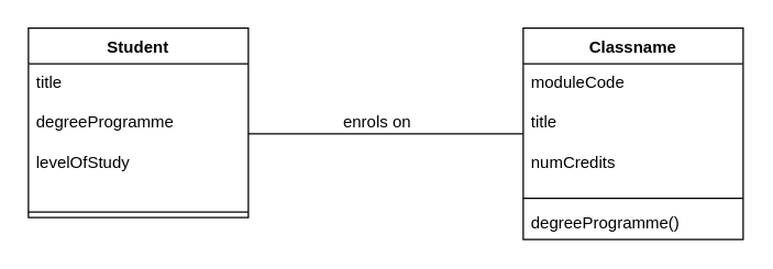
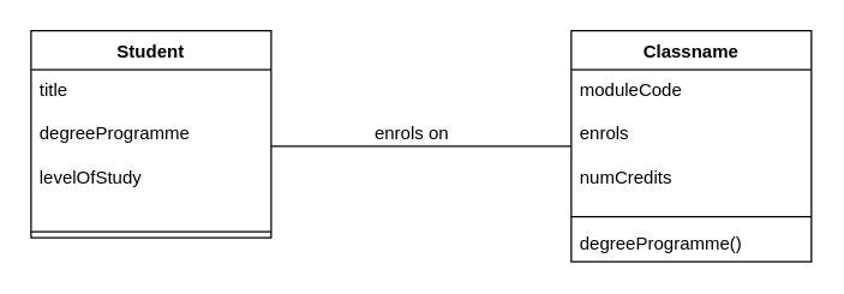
  <mxCell id="0" />
  <mxCell id="1" parent="0" />
  <mxCell id="2" value="Student" style="swimlane;fontStyle=1;align=center;verticalAlign=top;childLayout=stackLayout;horizontal=1;startSize=26;horizontalStack=0;resizeParent=1;resizeParentMax=0;resizeLast=0;collapsible=1;marginBottom=0;whiteSpace=wrap;html=1;" vertex="1" parent="1"><mxGeometry x="20" y="20" width="160" height="138" as="geometry" /></mxCell>
  <mxCell id="3" value="&lt;div&gt;title&lt;/div&gt;&lt;div&gt;&lt;br&gt;&lt;/div&gt;&lt;div&gt;degreeProgramme&lt;/div&gt;&lt;div&gt;&lt;br&gt;&lt;/div&gt;&lt;div&gt;levelOfStudy&lt;br&gt;&lt;/div&gt;&lt;div&gt;&lt;br&gt;&lt;/div&gt;&lt;div&gt;&lt;br&gt;&lt;/div&gt;" style="text;strokeColor=none;fillColor=none;align=left;verticalAlign=top;spacingLeft=4;spacingRight=4;overflow=hidden;rotatable=0;points=[[0,0.5],[1,0.5]];portConstraint=eastwest;whiteSpace=wrap;html=1;" vertex="1" parent="2"><mxGeometry y="26" width="160" height="104" as="geometry" /></mxCell>
  <mxCell id="4" value="" style="line;strokeWidth=1;fillColor=none;align=left;verticalAlign=middle;spacingTop=-1;spacingLeft=3;spacingRight=3;rotatable=0;labelPosition=right;points=[];portConstraint=eastwest;strokeColor=inherit;" vertex="1" parent="2"><mxGeometry y="130" width="160" height="8" as="geometry" /></mxCell>
  <mxCell id="5" value="Classname" style="swimlane;fontStyle=1;align=center;verticalAlign=top;childLayout=stackLayout;horizontal=1;startSize=26;horizontalStack=0;resizeParent=1;resizeParentMax=0;resizeLast=0;collapsible=1;marginBottom=0;whiteSpace=wrap;html=1;" vertex="1" parent="1"><mxGeometry x="380" y="20" width="160" height="154" as="geometry" /></mxCell>
- <mxCell id="6" value="&lt;div&gt;moduleCode&lt;/div&gt;&lt;div&gt;&lt;br&gt;&lt;/div&gt;&lt;div&gt;title&lt;/div&gt;&lt;div&gt;&lt;br&gt;&lt;/div&gt;&lt;div&gt;numCredits&lt;br&gt;&lt;/div&gt;" style="text;strokeColor=none;fillColor=none;align=left;verticalAlign=top;spacingLeft=4;spacingRight=4;overflow=hidden;rotatable=0;points=[[0,0.5],[1,0.5]];portConstraint=eastwest;whiteSpace=wrap;html=1;" vertex="1" parent="5"><mxGeometry y="26" width="160" height="94" as="geometry" /></mxCell>
+ <mxCell id="6" value="&lt;div&gt;moduleCode&lt;/div&gt;&lt;div&gt;&lt;br&gt;&lt;/div&gt;&lt;div&gt;enrols&lt;/div&gt;&lt;div&gt;&lt;br&gt;&lt;/div&gt;&lt;div&gt;numCredits&lt;br&gt;&lt;/div&gt;" style="text;strokeColor=none;fillColor=none;align=left;verticalAlign=top;spacingLeft=4;spacingRight=4;overflow=hidden;rotatable=0;points=[[0,0.5],[1,0.5]];portConstraint=eastwest;whiteSpace=wrap;html=1;" vertex="1" parent="5"><mxGeometry y="26" width="160" height="94" as="geometry" /></mxCell>
  <mxCell id="7" value="" style="line;strokeWidth=1;fillColor=none;align=left;verticalAlign=middle;spacingTop=-1;spacingLeft=3;spacingRight=3;rotatable=0;labelPosition=right;points=[];portConstraint=eastwest;strokeColor=inherit;" vertex="1" parent="5"><mxGeometry y="120" width="160" height="8" as="geometry" /></mxCell>
  <mxCell id="8" value="&lt;div&gt;degreeProgramme()&lt;/div&gt;" style="text;strokeColor=none;fillColor=none;align=left;verticalAlign=top;spacingLeft=4;spacingRight=4;overflow=hidden;rotatable=0;points=[[0,0.5],[1,0.5]];portConstraint=eastwest;whiteSpace=wrap;html=1;" vertex="1" parent="5"><mxGeometry y="128" width="160" height="26" as="geometry" /></mxCell>
  <mxCell id="9" value="" style="line;strokeWidth=1;fillColor=none;align=left;verticalAlign=middle;spacingTop=-1;spacingLeft=3;spacingRight=3;rotatable=0;labelPosition=right;points=[];portConstraint=eastwest;strokeColor=inherit;" vertex="1" parent="1"><mxGeometry x="180" y="93" width="200" height="8" as="geometry" /></mxCell>
  <mxCell id="10" value="enrols on" style="text;html=1;whiteSpace=wrap;strokeColor=none;fillColor=none;align=center;verticalAlign=middle;rounded=0;" vertex="1" parent="1"><mxGeometry x="244" y="74" width="60" height="30" as="geometry" /></mxCell>
